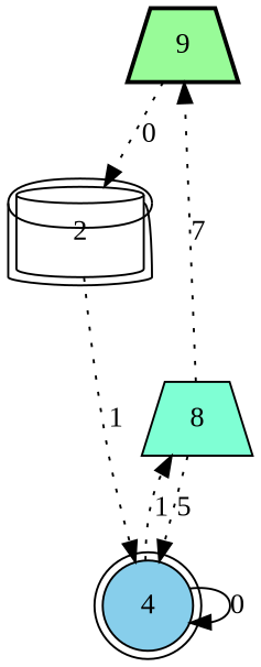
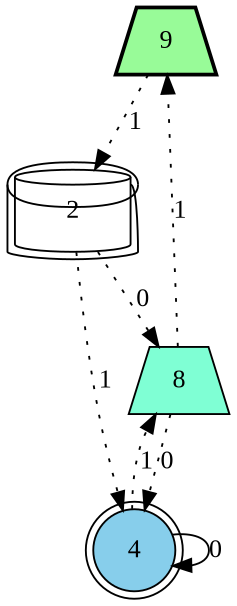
  digraph {
    fontname="Liberation Serif"
    node [fontname="Liberation Serif" shape=trapezium style=filled]
    edge [fontname="Liberation Serif" style=dotted]
    n1 [fillcolor=palegreen label=9 style="bold,filled"]
    2 [fillcolor=white peripheries=2 shape=cylinder]
    n3 [fillcolor=aquamarine label=8]
    4 [fillcolor=skyblue peripheries=2 shape=circle]
-   n1 -> 2 [label=0]
+   n1 -> 2 [label=1]
+   2 -> n3 [label=0]
    2 -> 4 [label=1]
-   n3 -> n1 [label=7]
-   n3 -> 4 [label=5]
+   n3 -> n1 [label=1]
+   n3 -> 4 [label=0]
    4 -> n3 [label=1]
    4 -> 4 [label=0 style=solid]
  }
